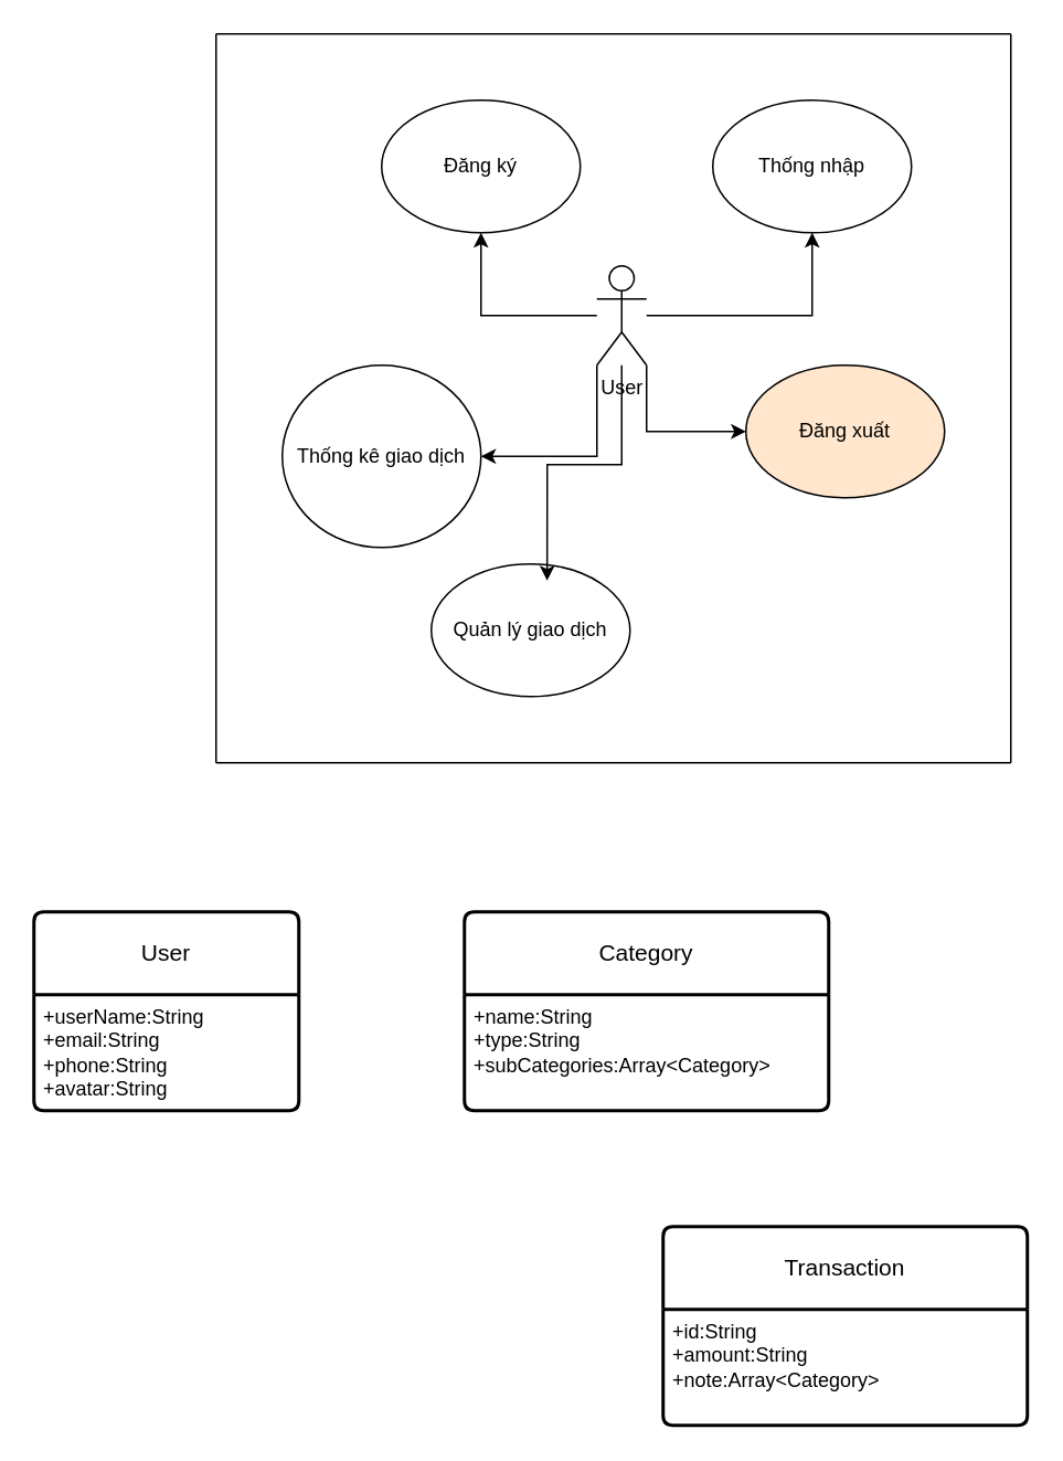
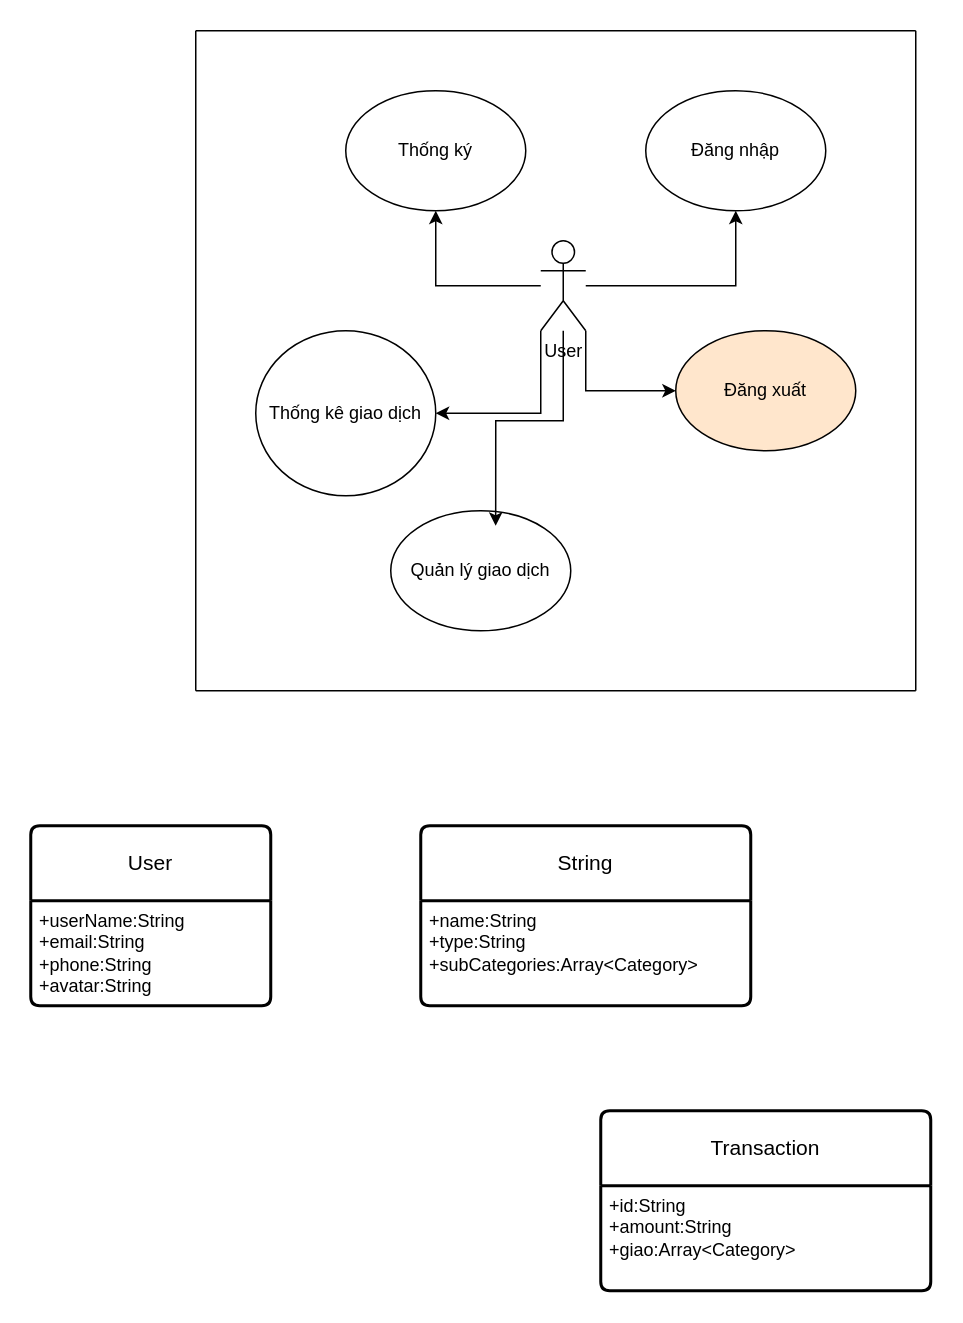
  <mxCell id="0" />
  <mxCell id="1" parent="0" />
  <mxCell id="2" style="edgeStyle=orthogonalEdgeStyle;rounded=0;orthogonalLoop=1;jettySize=auto;html=1;entryX=0.5;entryY=1;entryDx=0;entryDy=0;" edge="1" parent="1" source="6" target="8"><mxGeometry relative="1" as="geometry" /></mxCell>
  <mxCell id="3" style="edgeStyle=orthogonalEdgeStyle;rounded=0;orthogonalLoop=1;jettySize=auto;html=1;entryX=0.5;entryY=1;entryDx=0;entryDy=0;" edge="1" parent="1" source="6" target="7"><mxGeometry relative="1" as="geometry" /></mxCell>
  <mxCell id="4" style="edgeStyle=orthogonalEdgeStyle;rounded=0;orthogonalLoop=1;jettySize=auto;html=1;exitX=1;exitY=1;exitDx=0;exitDy=0;exitPerimeter=0;" edge="1" parent="1" source="6" target="9"><mxGeometry relative="1" as="geometry" /></mxCell>
  <mxCell id="5" style="edgeStyle=orthogonalEdgeStyle;rounded=0;orthogonalLoop=1;jettySize=auto;html=1;exitX=0;exitY=1;exitDx=0;exitDy=0;exitPerimeter=0;entryX=1;entryY=0.5;entryDx=0;entryDy=0;" edge="1" parent="1" source="6" target="11"><mxGeometry relative="1" as="geometry" /></mxCell>
  <mxCell id="6" value="User" style="shape=umlActor;verticalLabelPosition=bottom;verticalAlign=top;html=1;outlineConnect=0;" vertex="1" parent="1"><mxGeometry x="360" y="160" width="30" height="60" as="geometry" /></mxCell>
- <mxCell id="7" value="Thống nhập" style="ellipse;whiteSpace=wrap;html=1;" vertex="1" parent="1"><mxGeometry x="430" y="60" width="120" height="80" as="geometry" /></mxCell>
- <mxCell id="8" value="Đăng ký" style="ellipse;whiteSpace=wrap;html=1;" vertex="1" parent="1"><mxGeometry x="230" y="60" width="120" height="80" as="geometry" /></mxCell>
+ <mxCell id="7" value="Đăng nhập" style="ellipse;whiteSpace=wrap;html=1;" vertex="1" parent="1"><mxGeometry x="430" y="60" width="120" height="80" as="geometry" /></mxCell>
+ <mxCell id="8" value="Thống ký" style="ellipse;whiteSpace=wrap;html=1;" vertex="1" parent="1"><mxGeometry x="230" y="60" width="120" height="80" as="geometry" /></mxCell>
  <mxCell id="9" value="Đăng xuất" style="ellipse;whiteSpace=wrap;html=1;fillColor=#ffe6cc;" vertex="1" parent="1"><mxGeometry x="450" y="220" width="120" height="80" as="geometry" /></mxCell>
  <mxCell id="10" value="Quản lý giao dịch" style="ellipse;whiteSpace=wrap;html=1;" vertex="1" parent="1"><mxGeometry x="260" y="340" width="120" height="80" as="geometry" /></mxCell>
  <mxCell id="11" value="Thống kê giao dịch" style="ellipse;whiteSpace=wrap;html=1;" vertex="1" parent="1"><mxGeometry x="170" y="220" width="120" height="110" as="geometry" /></mxCell>
  <mxCell id="12" style="edgeStyle=orthogonalEdgeStyle;rounded=0;orthogonalLoop=1;jettySize=auto;html=1;exitX=0.5;exitY=1;exitDx=0;exitDy=0;" edge="1" parent="1" source="9" target="9"><mxGeometry relative="1" as="geometry" /></mxCell>
  <mxCell id="13" style="edgeStyle=orthogonalEdgeStyle;rounded=0;orthogonalLoop=1;jettySize=auto;html=1;entryX=0.583;entryY=0.125;entryDx=0;entryDy=0;entryPerimeter=0;" edge="1" parent="1" source="6" target="10"><mxGeometry relative="1" as="geometry" /></mxCell>
  <mxCell id="14" value="" style="endArrow=none;html=1;rounded=0;" edge="1" parent="1"><mxGeometry width="50" height="50" relative="1" as="geometry"><mxPoint x="130" y="460" as="sourcePoint" /><mxPoint x="130" as="targetPoint" y="20" /></mxGeometry></mxCell>
  <mxCell id="15" value="" style="endArrow=none;html=1;rounded=0;" edge="1" parent="1"><mxGeometry width="50" height="50" relative="1" as="geometry"><mxPoint x="130" y="460" as="sourcePoint" /><mxPoint x="610" y="460" as="targetPoint" /></mxGeometry></mxCell>
  <mxCell id="16" value="" style="endArrow=none;html=1;rounded=0;" edge="1" parent="1"><mxGeometry width="50" height="50" relative="1" as="geometry"><mxPoint x="130" as="sourcePoint" y="20" /><mxPoint x="610" as="targetPoint" y="20" /></mxGeometry></mxCell>
  <mxCell id="17" value="" style="endArrow=none;html=1;rounded=0;" edge="1" parent="1"><mxGeometry width="50" height="50" relative="1" as="geometry"><mxPoint x="610" y="460" as="sourcePoint" /><mxPoint x="610" as="targetPoint" y="20" /></mxGeometry></mxCell>
  <mxCell id="18" value="User" style="swimlane;childLayout=stackLayout;horizontal=1;startSize=50;horizontalStack=0;rounded=1;fontSize=14;fontStyle=0;strokeWidth=2;resizeParent=0;resizeLast=1;shadow=0;dashed=0;align=center;arcSize=4;whiteSpace=wrap;html=1;" vertex="1" parent="1"><mxGeometry x="20" y="550" width="160" height="120" as="geometry" /></mxCell>
  <mxCell id="19" value="+userName:String&lt;br&gt;+email:String&lt;br&gt;+phone:String&lt;br&gt;+avatar:String" style="align=left;strokeColor=none;fillColor=none;spacingLeft=4;fontSize=12;verticalAlign=top;resizable=0;rotatable=0;part=1;html=1;" vertex="1" parent="18"><mxGeometry y="50" width="160" height="70" as="geometry" /></mxCell>
- <mxCell id="20" value="Category" style="swimlane;childLayout=stackLayout;horizontal=1;startSize=50;horizontalStack=0;rounded=1;fontSize=14;fontStyle=0;strokeWidth=2;resizeParent=0;resizeLast=1;shadow=0;dashed=0;align=center;arcSize=4;whiteSpace=wrap;html=1;" vertex="1" parent="1"><mxGeometry x="280" y="550" width="220" height="120" as="geometry" /></mxCell>
+ <mxCell id="20" value="String" style="swimlane;childLayout=stackLayout;horizontal=1;startSize=50;horizontalStack=0;rounded=1;fontSize=14;fontStyle=0;strokeWidth=2;resizeParent=0;resizeLast=1;shadow=0;dashed=0;align=center;arcSize=4;whiteSpace=wrap;html=1;" vertex="1" parent="1"><mxGeometry x="280" y="550" width="220" height="120" as="geometry" /></mxCell>
  <mxCell id="21" value="+name:String&lt;br&gt;+type:String&lt;br&gt;+subCategories:Array&amp;lt;Category&amp;gt;" style="align=left;strokeColor=none;fillColor=none;spacingLeft=4;fontSize=12;verticalAlign=top;resizable=0;rotatable=0;part=1;html=1;" vertex="1" parent="20"><mxGeometry y="50" width="220" height="70" as="geometry" /></mxCell>
  <mxCell id="22" value="Transaction" style="swimlane;childLayout=stackLayout;horizontal=1;startSize=50;horizontalStack=0;rounded=1;fontSize=14;fontStyle=0;strokeWidth=2;resizeParent=0;resizeLast=1;shadow=0;dashed=0;align=center;arcSize=4;whiteSpace=wrap;html=1;" vertex="1" parent="1"><mxGeometry x="400" y="740" width="220" height="120" as="geometry" /></mxCell>
- <mxCell id="23" value="+id:String&lt;br&gt;+amount:String&lt;br&gt;+note:Array&amp;lt;Category&amp;gt;" style="align=left;strokeColor=none;fillColor=none;spacingLeft=4;fontSize=12;verticalAlign=top;resizable=0;rotatable=0;part=1;html=1;" vertex="1" parent="22"><mxGeometry y="50" width="220" height="70" as="geometry" /></mxCell>
+ <mxCell id="23" value="+id:String&lt;br&gt;+amount:String&lt;br&gt;+giao:Array&amp;lt;Category&amp;gt;" style="align=left;strokeColor=none;fillColor=none;spacingLeft=4;fontSize=12;verticalAlign=top;resizable=0;rotatable=0;part=1;html=1;" vertex="1" parent="22"><mxGeometry y="50" width="220" height="70" as="geometry" /></mxCell>
